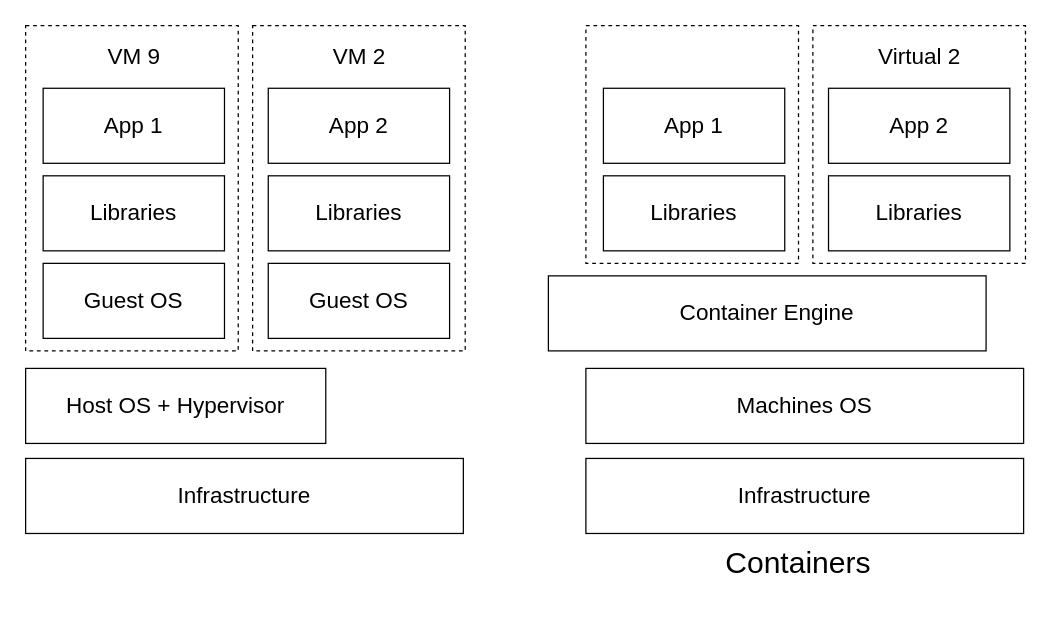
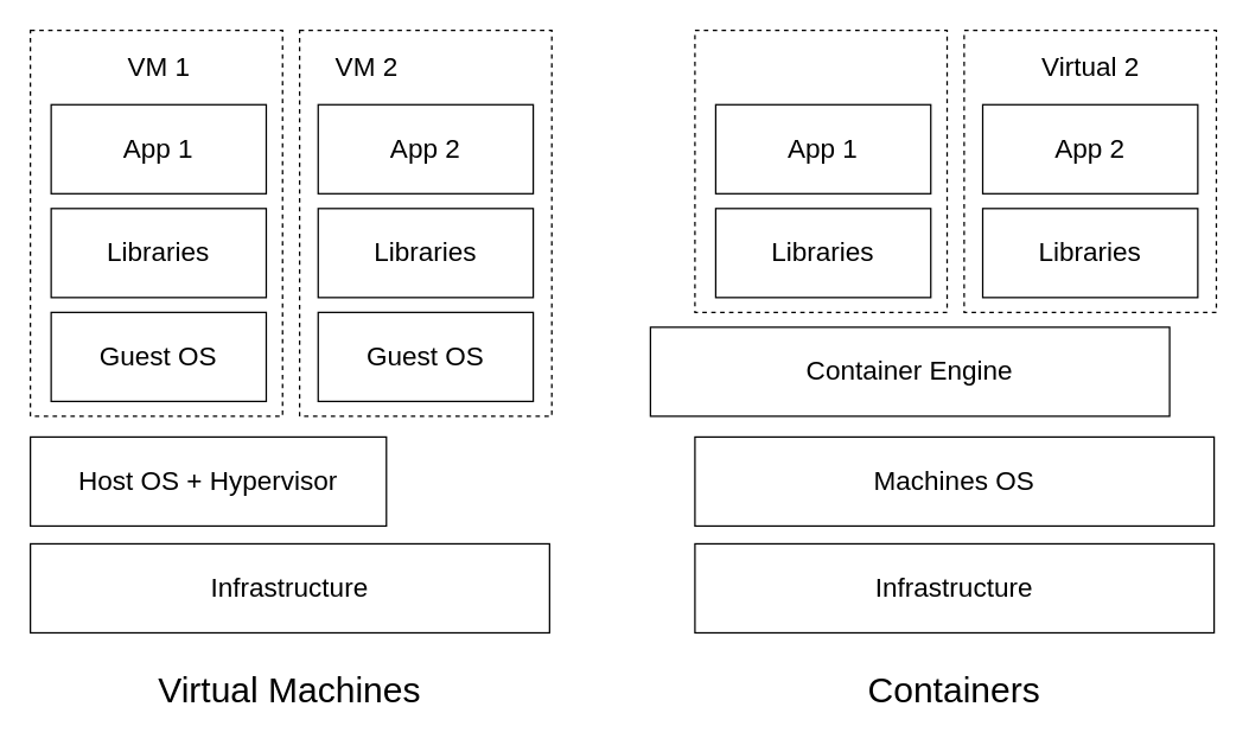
  <mxCell id="0" />
  <mxCell id="1" parent="0" />
  <mxCell id="2" value="" style="rounded=0;whiteSpace=wrap;html=1;fillColor=none;dashed=1;" vertex="1" parent="1"><mxGeometry x="201.5" y="20" width="170" height="260" as="geometry" /></mxCell>
  <mxCell id="3" value="" style="rounded=0;whiteSpace=wrap;html=1;fillColor=none;dashed=1;" vertex="1" parent="1"><mxGeometry x="20" y="20" width="170" height="260" as="geometry" /></mxCell>
  <mxCell id="4" value="" style="rounded=0;whiteSpace=wrap;html=1;fillColor=none;dashed=1;" vertex="1" parent="1"><mxGeometry x="649.5" y="20" width="170" height="190" as="geometry" /></mxCell>
  <mxCell id="5" value="" style="rounded=0;whiteSpace=wrap;html=1;fillColor=none;dashed=1;" vertex="1" parent="1"><mxGeometry x="468" y="20" width="170" height="190" as="geometry" /></mxCell>
+ <mxCell id="6" value="&lt;font style=&quot;font-size: 24px;&quot;&gt;Virtual Machines&lt;/font&gt;" style="text;html=1;align=center;verticalAlign=middle;whiteSpace=wrap;rounded=0;" vertex="1" parent="1"><mxGeometry x="105" y="450" width="180" height="30" as="geometry" /></mxCell>
  <mxCell id="7" value="&lt;font style=&quot;font-size: 18px;&quot;&gt;Infrastructure&lt;/font&gt;" style="rounded=0;whiteSpace=wrap;html=1;" vertex="1" parent="1"><mxGeometry x="20" y="366" width="350" height="60" as="geometry" /></mxCell>
  <mxCell id="8" value="&lt;font style=&quot;font-size: 18px;&quot;&gt;Host OS + Hypervisor&lt;br&gt;&lt;/font&gt;" style="rounded=0;whiteSpace=wrap;html=1;" vertex="1" parent="1"><mxGeometry x="20" y="294" width="240" height="60" as="geometry" /></mxCell>
  <mxCell id="9" value="&lt;font style=&quot;font-size: 18px;&quot;&gt;Guest OS&lt;br&gt;&lt;/font&gt;" style="rounded=0;whiteSpace=wrap;html=1;" vertex="1" parent="1"><mxGeometry x="34" y="210" width="145" height="60" as="geometry" /></mxCell>
  <mxCell id="10" value="&lt;font style=&quot;font-size: 18px;&quot;&gt;Guest OS&lt;br&gt;&lt;/font&gt;" style="rounded=0;whiteSpace=wrap;html=1;" vertex="1" parent="1"><mxGeometry x="214" y="210" width="145" height="60" as="geometry" /></mxCell>
  <mxCell id="11" value="&lt;font style=&quot;font-size: 18px;&quot;&gt;Libraries&lt;/font&gt;" style="rounded=0;whiteSpace=wrap;html=1;" vertex="1" parent="1"><mxGeometry x="34" y="140" width="145" height="60" as="geometry" /></mxCell>
  <mxCell id="12" value="&lt;font style=&quot;font-size: 18px;&quot;&gt;Libraries&lt;/font&gt;" style="rounded=0;whiteSpace=wrap;html=1;" vertex="1" parent="1"><mxGeometry x="214" y="140" width="145" height="60" as="geometry" /></mxCell>
  <mxCell id="13" value="&lt;font style=&quot;font-size: 18px;&quot;&gt;App 1&lt;br&gt;&lt;/font&gt;" style="rounded=0;whiteSpace=wrap;html=1;" vertex="1" parent="1"><mxGeometry x="34" y="70" width="145" height="60" as="geometry" /></mxCell>
  <mxCell id="14" value="&lt;font style=&quot;font-size: 18px;&quot;&gt;App 2&lt;br&gt;&lt;/font&gt;" style="rounded=0;whiteSpace=wrap;html=1;" vertex="1" parent="1"><mxGeometry x="214" y="70" width="145" height="60" as="geometry" /></mxCell>
- <mxCell id="15" value="&lt;font style=&quot;font-size: 18px;&quot;&gt;VM 9&lt;/font&gt;" style="text;html=1;align=center;verticalAlign=middle;whiteSpace=wrap;rounded=0;" vertex="1" parent="1"><mxGeometry x="76.5" y="30" width="60" height="30" as="geometry" /></mxCell>
- <mxCell id="16" value="&lt;font style=&quot;font-size: 18px;&quot;&gt;VM 2&lt;/font&gt;" style="text;html=1;align=center;verticalAlign=middle;whiteSpace=wrap;rounded=0;" vertex="1" parent="1"><mxGeometry x="256.5" y="30" width="60" height="30" as="geometry" /></mxCell>
- <mxCell id="17" value="&lt;font style=&quot;font-size: 24px;&quot;&gt;Containers&lt;/font&gt;" style="text;html=1;align=center;verticalAlign=middle;whiteSpace=wrap;rounded=0;" vertex="1" parent="1"><mxGeometry x="548" y="435" width="180" height="30" as="geometry" /></mxCell>
+ <mxCell id="15" value="&lt;font style=&quot;font-size: 18px;&quot;&gt;VM 1&lt;/font&gt;" style="text;html=1;align=center;verticalAlign=middle;whiteSpace=wrap;rounded=0;" vertex="1" parent="1"><mxGeometry x="76.5" y="30" width="60" height="30" as="geometry" /></mxCell>
+ <mxCell id="16" value="&lt;font style=&quot;font-size: 18px;&quot;&gt;VM 2&lt;/font&gt;" style="text;html=1;align=center;verticalAlign=middle;whiteSpace=wrap;rounded=0;" vertex="1" parent="1"><mxGeometry x="216.5" y="30" width="60" height="30" as="geometry" /></mxCell>
+ <mxCell id="17" value="&lt;font style=&quot;font-size: 24px;&quot;&gt;Containers&lt;/font&gt;" style="text;html=1;align=center;verticalAlign=middle;whiteSpace=wrap;rounded=0;" vertex="1" parent="1"><mxGeometry x="553" y="450" width="180" height="30" as="geometry" /></mxCell>
  <mxCell id="18" value="&lt;font style=&quot;font-size: 18px;&quot;&gt;Infrastructure&lt;/font&gt;" style="rounded=0;whiteSpace=wrap;html=1;" vertex="1" parent="1"><mxGeometry x="468" y="366" width="350" height="60" as="geometry" /></mxCell>
  <mxCell id="19" value="&lt;font style=&quot;font-size: 18px;&quot;&gt;Machines OS&lt;br&gt;&lt;/font&gt;" style="rounded=0;whiteSpace=wrap;html=1;" vertex="1" parent="1"><mxGeometry x="468" y="294" width="350" height="60" as="geometry" /></mxCell>
  <mxCell id="20" value="&lt;font style=&quot;font-size: 18px;&quot;&gt;Libraries&lt;/font&gt;" style="rounded=0;whiteSpace=wrap;html=1;" vertex="1" parent="1"><mxGeometry x="482" y="140" width="145" height="60" as="geometry" /></mxCell>
  <mxCell id="21" value="&lt;font style=&quot;font-size: 18px;&quot;&gt;Libraries&lt;/font&gt;" style="rounded=0;whiteSpace=wrap;html=1;" vertex="1" parent="1"><mxGeometry x="662" y="140" width="145" height="60" as="geometry" /></mxCell>
  <mxCell id="22" value="&lt;font style=&quot;font-size: 18px;&quot;&gt;App 1&lt;br&gt;&lt;/font&gt;" style="rounded=0;whiteSpace=wrap;html=1;" vertex="1" parent="1"><mxGeometry x="482" y="70" width="145" height="60" as="geometry" /></mxCell>
  <mxCell id="23" value="&lt;font style=&quot;font-size: 18px;&quot;&gt;App 2&lt;br&gt;&lt;/font&gt;" style="rounded=0;whiteSpace=wrap;html=1;" vertex="1" parent="1"><mxGeometry x="662" y="70" width="145" height="60" as="geometry" /></mxCell>
  <mxCell id="24" value="&lt;font style=&quot;font-size: 18px;&quot;&gt;Virtual 2&lt;/font&gt;" style="text;html=1;align=center;verticalAlign=middle;whiteSpace=wrap;rounded=0;" vertex="1" parent="1"><mxGeometry x="683.75" y="30" width="101.5" height="30" as="geometry" /></mxCell>
  <mxCell id="25" value="&lt;font style=&quot;font-size: 18px;&quot;&gt;Container Engine&lt;br&gt;&lt;/font&gt;" style="rounded=0;whiteSpace=wrap;html=1;" vertex="1" parent="1"><mxGeometry x="438" y="220" width="350" height="60" as="geometry" /></mxCell>
